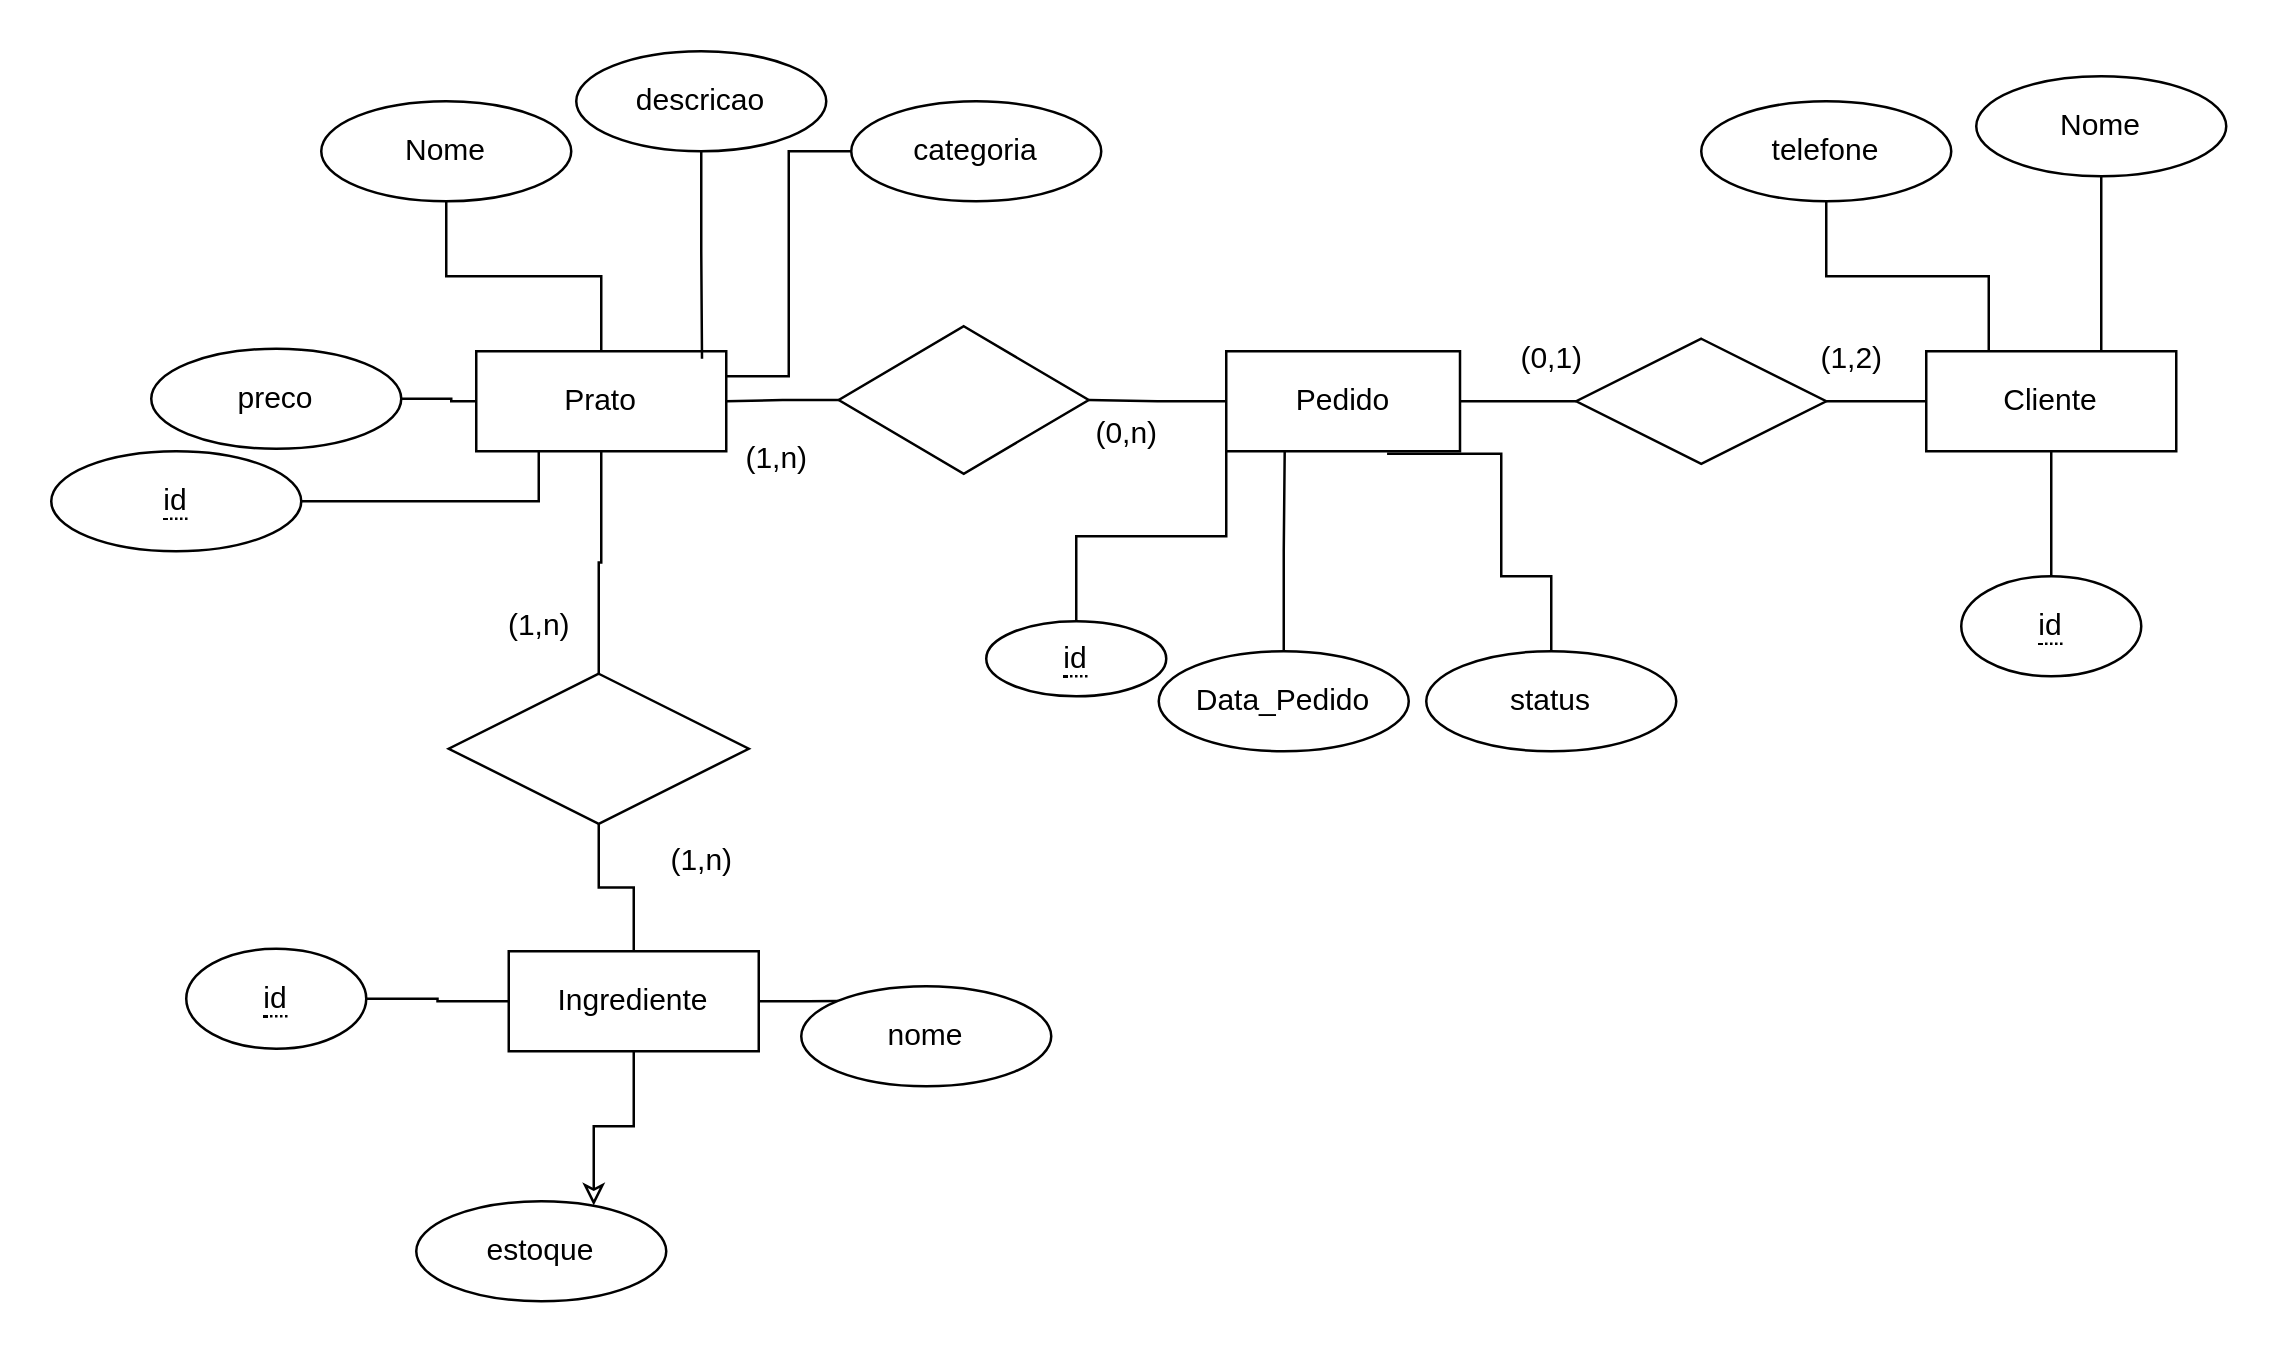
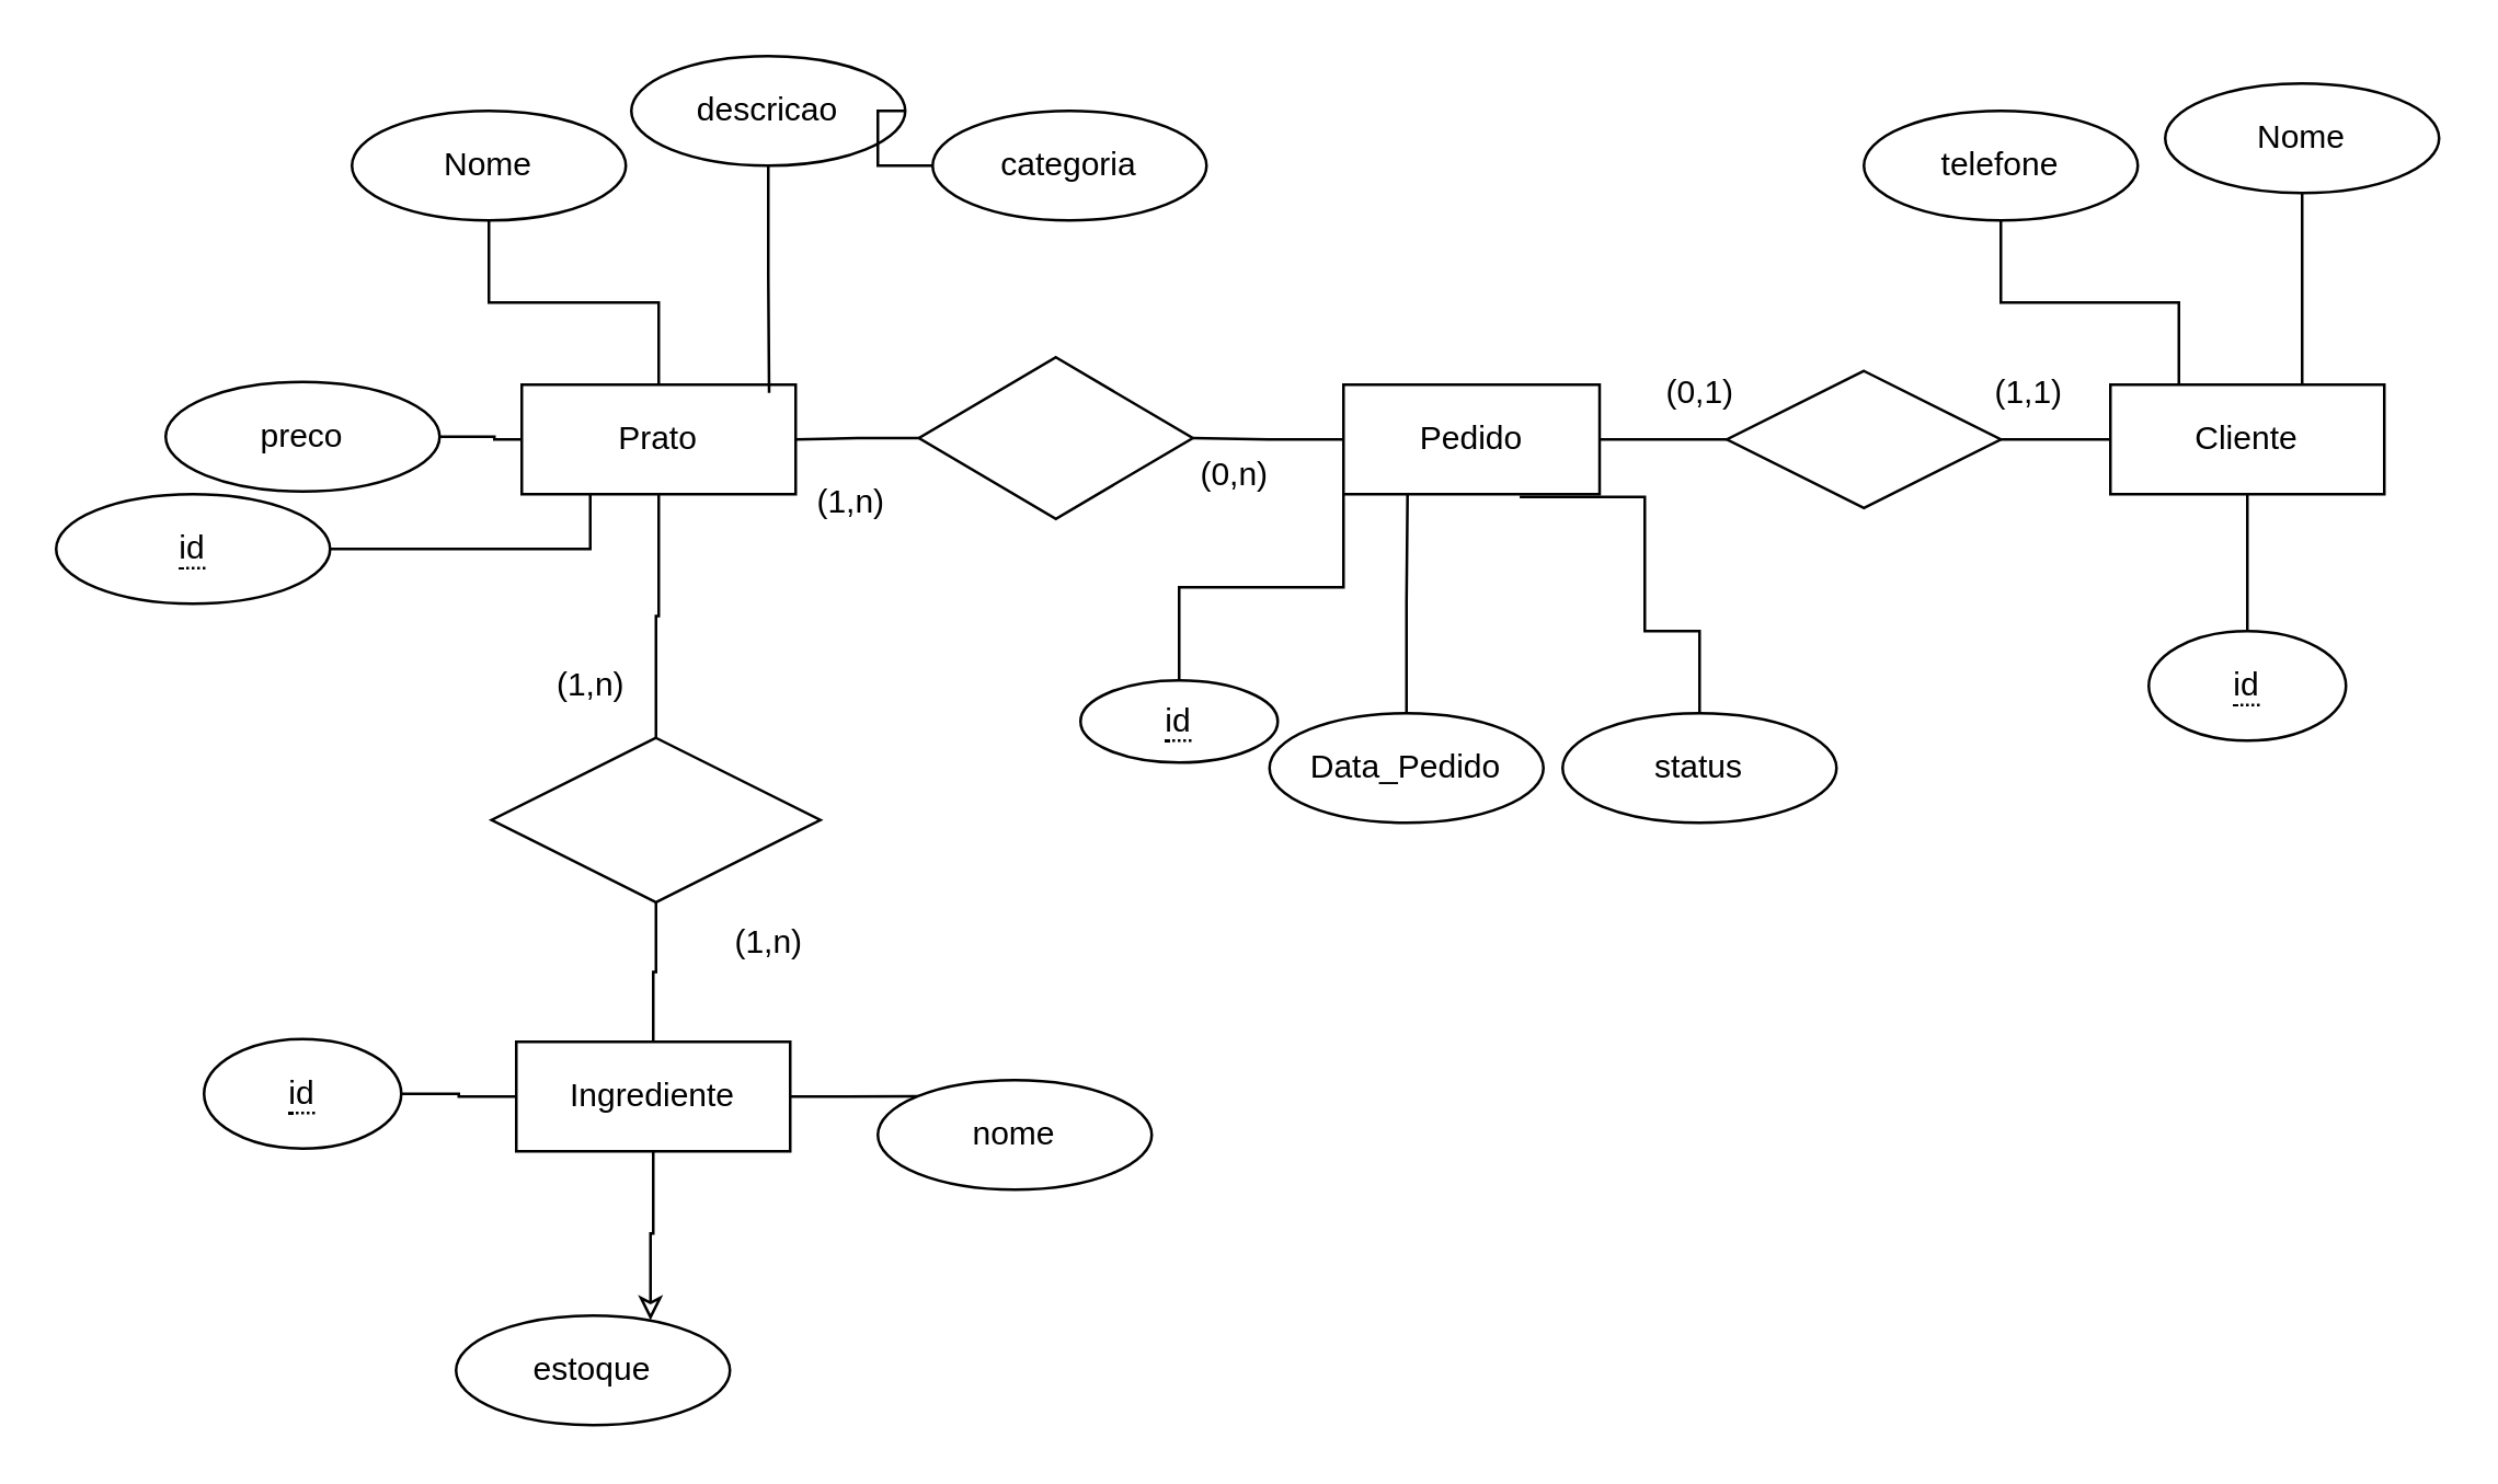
  <mxCell id="0" />
  <mxCell id="1" parent="0" />
  <mxCell id="2" style="edgeStyle=orthogonalEdgeStyle;rounded=0;orthogonalLoop=1;jettySize=auto;html=1;entryX=0;entryY=0;entryDx=0;entryDy=0;endArrow=none;endFill=0;" parent="1" source="4" target="18" edge="1"><mxGeometry relative="1" as="geometry" /></mxCell>
  <mxCell id="3" style="edgeStyle=orthogonalEdgeStyle;rounded=0;orthogonalLoop=1;jettySize=auto;html=1;entryX=0.71;entryY=0.042;entryDx=0;entryDy=0;entryPerimeter=0;endArrow=classic;endFill=0;" parent="1" source="4" target="19" edge="1"><mxGeometry relative="1" as="geometry" /></mxCell>
- <mxCell id="4" value="Ingrediente" style="whiteSpace=wrap;html=1;align=center;" parent="1" vertex="1"><mxGeometry x="203" y="380" width="100" height="40" as="geometry" /></mxCell>
+ <mxCell id="4" value="Ingrediente" style="whiteSpace=wrap;html=1;align=center;" parent="1" vertex="1"><mxGeometry x="188" y="380" width="100" height="40" as="geometry" /></mxCell>
  <mxCell id="5" style="edgeStyle=orthogonalEdgeStyle;rounded=0;orthogonalLoop=1;jettySize=auto;html=1;entryX=1;entryY=0.5;entryDx=0;entryDy=0;endArrow=none;endFill=0;" parent="1" source="7" target="35" edge="1"><mxGeometry relative="1" as="geometry" /></mxCell>
  <mxCell id="6" style="edgeStyle=orthogonalEdgeStyle;rounded=0;orthogonalLoop=1;jettySize=auto;html=1;entryX=0.5;entryY=0;entryDx=0;entryDy=0;endArrow=none;endFill=0;" parent="1" source="7" target="46" edge="1"><mxGeometry relative="1" as="geometry" /></mxCell>
  <mxCell id="7" value="Cliente" style="whiteSpace=wrap;html=1;align=center;" parent="1" vertex="1"><mxGeometry x="770" y="140" width="100" height="40" as="geometry" /></mxCell>
  <mxCell id="8" style="edgeStyle=orthogonalEdgeStyle;rounded=0;orthogonalLoop=1;jettySize=auto;html=1;entryX=0.5;entryY=0;entryDx=0;entryDy=0;endArrow=none;endFill=0;" parent="1" source="9" target="25" edge="1"><mxGeometry relative="1" as="geometry" /></mxCell>
  <mxCell id="9" value="Prato" style="whiteSpace=wrap;html=1;align=center;" parent="1" vertex="1"><mxGeometry x="190" y="140" width="100" height="40" as="geometry" /></mxCell>
  <mxCell id="10" style="edgeStyle=orthogonalEdgeStyle;rounded=0;orthogonalLoop=1;jettySize=auto;html=1;exitX=0.5;exitY=1;exitDx=0;exitDy=0;endArrow=none;endFill=0;" parent="1" source="11" target="9" edge="1"><mxGeometry relative="1" as="geometry" /></mxCell>
  <mxCell id="11" value="Nome" style="ellipse;whiteSpace=wrap;html=1;align=center;" parent="1" vertex="1"><mxGeometry x="128" y="40" width="100" height="40" as="geometry" /></mxCell>
  <mxCell id="12" style="edgeStyle=orthogonalEdgeStyle;rounded=0;orthogonalLoop=1;jettySize=auto;html=1;entryX=0.903;entryY=0.075;entryDx=0;entryDy=0;entryPerimeter=0;endArrow=none;endFill=0;" parent="1" source="13" target="9" edge="1"><mxGeometry relative="1" as="geometry" /></mxCell>
  <mxCell id="13" value="descricao" style="ellipse;whiteSpace=wrap;html=1;align=center;" parent="1" vertex="1"><mxGeometry x="230" y="20" width="100" height="40" as="geometry" /></mxCell>
  <mxCell id="14" value="" style="edgeStyle=orthogonalEdgeStyle;rounded=0;orthogonalLoop=1;jettySize=auto;html=1;endArrow=none;endFill=0;" parent="1" source="15" target="9" edge="1"><mxGeometry relative="1" as="geometry" /></mxCell>
  <mxCell id="15" value="preco" style="ellipse;whiteSpace=wrap;html=1;align=center;" parent="1" vertex="1"><mxGeometry x="60" y="139" width="100" height="40" as="geometry" /></mxCell>
- <mxCell id="16" style="edgeStyle=orthogonalEdgeStyle;rounded=0;orthogonalLoop=1;jettySize=auto;html=1;entryX=1;entryY=0.25;entryDx=0;entryDy=0;endArrow=none;endFill=0;" parent="1" source="17" target="9" edge="1"><mxGeometry relative="1" as="geometry" /></mxCell>
+ <mxCell id="16" style="edgeStyle=orthogonalEdgeStyle;rounded=0;orthogonalLoop=1;jettySize=auto;html=1;endArrow=none;endFill=0;" parent="1" source="17" target="13" edge="1"><mxGeometry relative="1" as="geometry" /></mxCell>
  <mxCell id="17" value="categoria" style="ellipse;whiteSpace=wrap;html=1;align=center;" parent="1" vertex="1"><mxGeometry x="340" y="40" width="100" height="40" as="geometry" /></mxCell>
  <mxCell id="18" value="nome" style="ellipse;whiteSpace=wrap;html=1;align=center;" parent="1" vertex="1"><mxGeometry x="320" y="394" width="100" height="40" as="geometry" /></mxCell>
  <mxCell id="19" value="estoque" style="ellipse;whiteSpace=wrap;html=1;align=center;" parent="1" vertex="1"><mxGeometry x="166" y="480" width="100" height="40" as="geometry" /></mxCell>
  <mxCell id="20" style="edgeStyle=orthogonalEdgeStyle;rounded=0;orthogonalLoop=1;jettySize=auto;html=1;endArrow=none;endFill=0;" parent="1" source="21" edge="1"><mxGeometry relative="1" as="geometry"><mxPoint x="840" y="140" as="targetPoint" /></mxGeometry></mxCell>
  <mxCell id="21" value="Nome" style="ellipse;whiteSpace=wrap;html=1;align=center;" parent="1" vertex="1"><mxGeometry x="790" y="30" width="100" height="40" as="geometry" /></mxCell>
  <mxCell id="22" style="edgeStyle=orthogonalEdgeStyle;rounded=0;orthogonalLoop=1;jettySize=auto;html=1;entryX=0.25;entryY=0;entryDx=0;entryDy=0;endArrow=none;endFill=0;" parent="1" source="23" target="7" edge="1"><mxGeometry relative="1" as="geometry" /></mxCell>
  <mxCell id="23" value="telefone" style="ellipse;whiteSpace=wrap;html=1;align=center;" parent="1" vertex="1"><mxGeometry x="680" y="40" width="100" height="40" as="geometry" /></mxCell>
  <mxCell id="24" style="edgeStyle=orthogonalEdgeStyle;rounded=0;orthogonalLoop=1;jettySize=auto;html=1;endArrow=none;endFill=0;" parent="1" source="25" target="4" edge="1"><mxGeometry relative="1" as="geometry" /></mxCell>
  <mxCell id="25" value="" style="shape=rhombus;perimeter=rhombusPerimeter;whiteSpace=wrap;html=1;align=center;" parent="1" vertex="1"><mxGeometry x="179" y="269" width="120" height="60" as="geometry" /></mxCell>
  <mxCell id="26" style="edgeStyle=orthogonalEdgeStyle;rounded=0;orthogonalLoop=1;jettySize=auto;html=1;entryX=0.688;entryY=1.025;entryDx=0;entryDy=0;entryPerimeter=0;endArrow=none;endFill=0;" parent="1" source="27" target="31" edge="1"><mxGeometry relative="1" as="geometry"><Array as="points"><mxPoint x="620" y="230" /><mxPoint x="600" y="230" /><mxPoint x="600" y="181" /></Array></mxGeometry></mxCell>
  <mxCell id="27" value="status" style="ellipse;whiteSpace=wrap;html=1;align=center;" parent="1" vertex="1"><mxGeometry x="570" y="260" width="100" height="40" as="geometry" /></mxCell>
  <mxCell id="28" style="edgeStyle=orthogonalEdgeStyle;rounded=0;orthogonalLoop=1;jettySize=auto;html=1;entryX=0.25;entryY=1;entryDx=0;entryDy=0;endArrow=none;endFill=0;" parent="1" source="29" target="31" edge="1"><mxGeometry relative="1" as="geometry" /></mxCell>
  <mxCell id="29" value="Data_Pedido" style="ellipse;whiteSpace=wrap;html=1;align=center;" parent="1" vertex="1"><mxGeometry x="463" y="260" width="100" height="40" as="geometry" /></mxCell>
  <mxCell id="30" style="edgeStyle=orthogonalEdgeStyle;rounded=0;orthogonalLoop=1;jettySize=auto;html=1;entryX=1;entryY=0.5;entryDx=0;entryDy=0;endArrow=none;endFill=0;" parent="1" source="31" target="33" edge="1"><mxGeometry relative="1" as="geometry" /></mxCell>
  <mxCell id="31" value="Pedido" style="whiteSpace=wrap;html=1;align=center;" parent="1" vertex="1"><mxGeometry x="490" y="140" width="93.5" height="40" as="geometry" /></mxCell>
  <mxCell id="32" style="edgeStyle=orthogonalEdgeStyle;rounded=0;orthogonalLoop=1;jettySize=auto;html=1;entryX=1;entryY=0.5;entryDx=0;entryDy=0;endArrow=none;endFill=0;" parent="1" source="33" target="9" edge="1"><mxGeometry relative="1" as="geometry" /></mxCell>
  <mxCell id="33" value="" style="shape=rhombus;perimeter=rhombusPerimeter;whiteSpace=wrap;html=1;align=center;" parent="1" vertex="1"><mxGeometry x="335" y="130" width="100" height="59" as="geometry" /></mxCell>
  <mxCell id="34" style="edgeStyle=orthogonalEdgeStyle;rounded=0;orthogonalLoop=1;jettySize=auto;html=1;entryX=1;entryY=0.5;entryDx=0;entryDy=0;endArrow=none;endFill=0;" parent="1" source="35" target="31" edge="1"><mxGeometry relative="1" as="geometry" /></mxCell>
  <mxCell id="35" value="" style="shape=rhombus;perimeter=rhombusPerimeter;whiteSpace=wrap;html=1;align=center;" parent="1" vertex="1"><mxGeometry x="630" y="135" width="100" height="50" as="geometry" /></mxCell>
  <mxCell id="36" style="edgeStyle=orthogonalEdgeStyle;rounded=0;orthogonalLoop=1;jettySize=auto;html=1;entryX=0.25;entryY=1;entryDx=0;entryDy=0;endArrow=none;endFill=0;" parent="1" source="37" target="9" edge="1"><mxGeometry relative="1" as="geometry" /></mxCell>
  <mxCell id="37" value="&lt;span style=&quot;border-bottom: 1px dotted&quot;&gt;id&lt;/span&gt;" style="ellipse;whiteSpace=wrap;html=1;align=center;" parent="1" vertex="1"><mxGeometry x="20" y="180" width="100" height="40" as="geometry" /></mxCell>
  <mxCell id="38" value="(1,n)" style="text;html=1;align=center;verticalAlign=middle;resizable=0;points=[];autosize=1;strokeColor=none;fillColor=none;" parent="1" vertex="1"><mxGeometry x="285" y="168" width="50" height="30" as="geometry" /></mxCell>
  <mxCell id="39" value="(0,n)" style="text;html=1;align=center;verticalAlign=middle;resizable=0;points=[];autosize=1;strokeColor=none;fillColor=none;" parent="1" vertex="1"><mxGeometry x="425" y="158" width="50" height="30" as="geometry" /></mxCell>
  <mxCell id="40" value="(1,n)" style="text;html=1;align=center;verticalAlign=middle;resizable=0;points=[];autosize=1;strokeColor=none;fillColor=none;" parent="1" vertex="1"><mxGeometry x="190" y="235" width="50" height="30" as="geometry" /></mxCell>
  <mxCell id="41" value="(1,n)" style="text;html=1;align=center;verticalAlign=middle;resizable=0;points=[];autosize=1;strokeColor=none;fillColor=none;" parent="1" vertex="1"><mxGeometry x="255" y="329" width="50" height="30" as="geometry" /></mxCell>
  <mxCell id="42" value="(0,1)" style="text;html=1;align=center;verticalAlign=middle;resizable=0;points=[];autosize=1;strokeColor=none;fillColor=none;" parent="1" vertex="1"><mxGeometry x="595" y="128" width="50" height="30" as="geometry" /></mxCell>
- <mxCell id="43" value="(1,2)" style="text;html=1;align=center;verticalAlign=middle;resizable=0;points=[];autosize=1;strokeColor=none;fillColor=none;" parent="1" vertex="1"><mxGeometry x="715" y="128" width="50" height="30" as="geometry" /></mxCell>
+ <mxCell id="43" value="(1,1)" style="text;html=1;align=center;verticalAlign=middle;resizable=0;points=[];autosize=1;strokeColor=none;fillColor=none;" parent="1" vertex="1"><mxGeometry x="715" y="128" width="50" height="30" as="geometry" /></mxCell>
  <mxCell id="44" style="edgeStyle=orthogonalEdgeStyle;rounded=0;orthogonalLoop=1;jettySize=auto;html=1;entryX=0;entryY=0.5;entryDx=0;entryDy=0;endArrow=none;endFill=0;" parent="1" source="45" target="4" edge="1"><mxGeometry relative="1" as="geometry" /></mxCell>
  <mxCell id="45" value="&lt;span style=&quot;border-bottom: 1px dotted&quot;&gt;id&lt;/span&gt;" style="ellipse;whiteSpace=wrap;html=1;align=center;" parent="1" vertex="1"><mxGeometry x="74" y="379" width="72" height="40" as="geometry" /></mxCell>
  <mxCell id="46" value="&lt;span style=&quot;border-bottom: 1px dotted&quot;&gt;id&lt;/span&gt;" style="ellipse;whiteSpace=wrap;html=1;align=center;" parent="1" vertex="1"><mxGeometry x="784" y="230" width="72" height="40" as="geometry" /></mxCell>
  <mxCell id="47" style="edgeStyle=orthogonalEdgeStyle;rounded=0;orthogonalLoop=1;jettySize=auto;html=1;exitX=0.5;exitY=0;exitDx=0;exitDy=0;entryX=0;entryY=1;entryDx=0;entryDy=0;endArrow=none;endFill=0;" parent="1" source="48" target="31" edge="1"><mxGeometry relative="1" as="geometry" /></mxCell>
  <mxCell id="48" value="&lt;span style=&quot;border-bottom: 1px dotted&quot;&gt;id&lt;/span&gt;" style="ellipse;whiteSpace=wrap;html=1;align=center;" parent="1" vertex="1"><mxGeometry x="394" y="248" width="72" height="30" as="geometry" /></mxCell>
